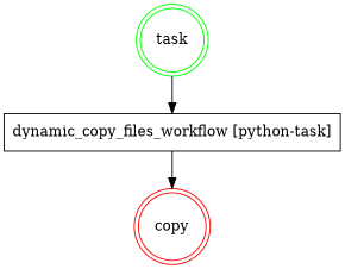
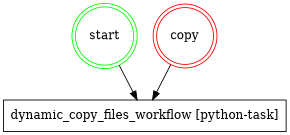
  strict digraph {
    node [shape=doublecircle]
-   n1 [color=green label=task]
+   n1 [color=green label=start]
    n2 [label="dynamic_copy_files_workflow [python-task]" shape=box]
    n3 [color=red label=copy]
    n1 -> n2
-   n2 -> n3
+   n3 -> n2
  }
